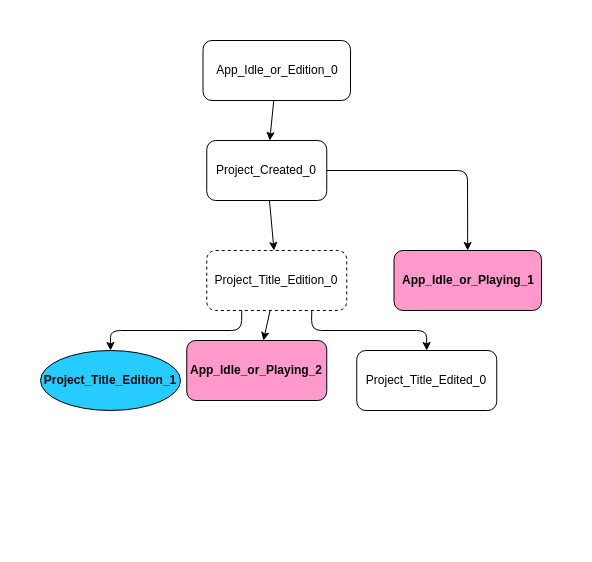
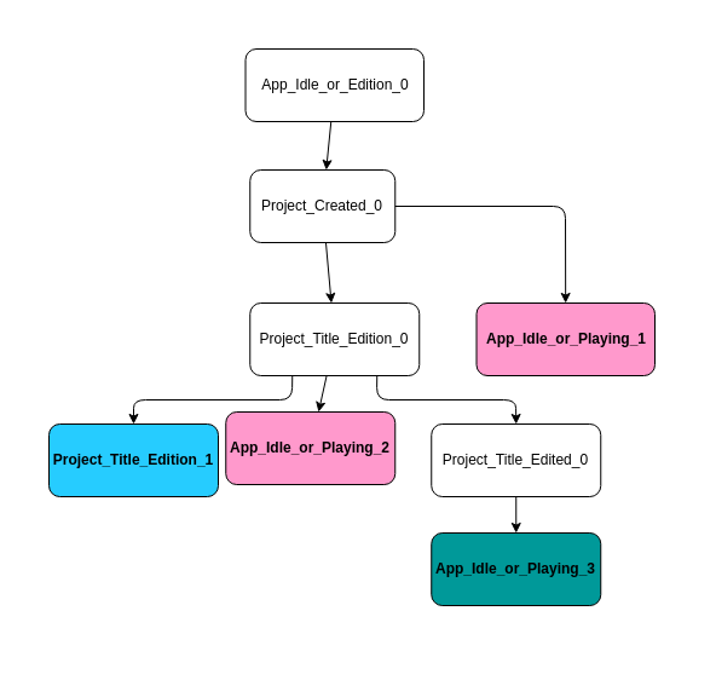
  <mxCell id="0" />
  <mxCell id="1" parent="0" />
  <mxCell id="2" value="" style="rounded=0;whiteSpace=wrap;html=1;fillColor=#FFFFFF;strokeColor=none;strokeWidth=0;" parent="1" vertex="1"><mxGeometry x="20" y="20" width="550" height="520" as="geometry" /></mxCell>
  <mxCell id="3" style="edgeStyle=none;html=1;strokeColor=#000000;" parent="1" source="4" target="7" edge="1"><mxGeometry relative="1" as="geometry" /></mxCell>
  <mxCell id="4" value="App_Idle_or_Edition_0" style="rounded=1;whiteSpace=wrap;html=1;fillColor=none;strokeColor=#000000;fontColor=#000000;" parent="1" vertex="1"><mxGeometry x="202.5" y="40" width="147.5" height="60" as="geometry" /></mxCell>
  <mxCell id="5" style="edgeStyle=none;html=1;strokeColor=#000000;" parent="1" source="7" target="12" edge="1"><mxGeometry relative="1" as="geometry" /></mxCell>
  <mxCell id="6" style="edgeStyle=none;html=1;strokeColor=#000000;" parent="1" source="7" target="8" edge="1"><mxGeometry relative="1" as="geometry"><Array as="points"><mxPoint x="467" y="170" /></Array></mxGeometry></mxCell>
  <mxCell id="7" value="Project_Created_0" style="rounded=1;whiteSpace=wrap;html=1;fillColor=none;strokeColor=#000000;fontColor=#000000;" parent="1" vertex="1"><mxGeometry x="206.25" y="140" width="120" height="60" as="geometry" /></mxCell>
  <mxCell id="8" value="App_Idle_or_Playing_1" style="rounded=1;whiteSpace=wrap;html=1;fillColor=#ff99cc;strokeColor=#000000;fontColor=#000000;fontStyle=1;" parent="1" vertex="1"><mxGeometry x="393.5" y="250" width="147.5" height="60" as="geometry" /></mxCell>
  <mxCell id="9" style="edgeStyle=none;html=1;strokeColor=#000000;" parent="1" source="12" target="13" edge="1"><mxGeometry relative="1" as="geometry" /></mxCell>
  <mxCell id="10" style="edgeStyle=none;html=1;entryX=0.5;entryY=0;entryDx=0;entryDy=0;exitX=0.75;exitY=1;exitDx=0;exitDy=0;strokeColor=#000000;" parent="1" source="12" target="15" edge="1"><mxGeometry relative="1" as="geometry"><Array as="points"><mxPoint x="311" y="330" /><mxPoint x="426" y="330" /></Array></mxGeometry></mxCell>
  <mxCell id="11" style="edgeStyle=none;html=1;exitX=0.25;exitY=1;exitDx=0;exitDy=0;strokeColor=#000000;" parent="1" source="12" target="16" edge="1"><mxGeometry relative="1" as="geometry"><Array as="points"><mxPoint x="241" y="330" /><mxPoint x="110" y="330" /></Array></mxGeometry></mxCell>
- <mxCell id="12" value="Project_Title_Edition_0" style="rounded=1;whiteSpace=wrap;html=1;fillColor=none;strokeColor=#000000;fontColor=#000000;dashed=1;" parent="1" vertex="1"><mxGeometry x="206.25" y="250" width="140" height="60" as="geometry" /></mxCell>
+ <mxCell id="12" value="Project_Title_Edition_0" style="rounded=1;whiteSpace=wrap;html=1;fillColor=none;strokeColor=#000000;fontColor=#000000;" parent="1" vertex="1"><mxGeometry x="206.25" y="250" width="140" height="60" as="geometry" /></mxCell>
  <mxCell id="13" value="App_Idle_or_Playing_2" style="rounded=1;whiteSpace=wrap;html=1;fillColor=#FF99CC;strokeColor=#000000;fontColor=#000000;fontStyle=1" parent="1" vertex="1"><mxGeometry x="186.25" y="340" width="140" height="60" as="geometry" /></mxCell>
+ <mxCell id="14" style="edgeStyle=none;html=1;strokeColor=#000000;" parent="1" source="15" target="17" edge="1"><mxGeometry relative="1" as="geometry" /></mxCell>
  <mxCell id="15" value="Project_Title_Edited_0" style="rounded=1;whiteSpace=wrap;html=1;fillColor=none;strokeColor=#000000;fontColor=#000000;" parent="1" vertex="1"><mxGeometry x="356.25" y="350" width="140" height="60" as="geometry" /></mxCell>
- <mxCell id="16" value="Project_Title_Edition_1" style="ellipse;whiteSpace=wrap;html=1;fillColor=#26CCFF;strokeColor=#000000;fontColor=#000000;fontStyle=1;" parent="1" vertex="1"><mxGeometry x="40" y="350" width="140" height="60" as="geometry" /></mxCell>
+ <mxCell id="16" value="Project_Title_Edition_1" style="rounded=1;whiteSpace=wrap;html=1;fillColor=#26CCFF;strokeColor=#000000;fontColor=#000000;fontStyle=1" parent="1" vertex="1"><mxGeometry x="40" y="350" width="140" height="60" as="geometry" /></mxCell>
+ <mxCell id="17" value="App_Idle_or_Playing_3" style="rounded=1;whiteSpace=wrap;html=1;fillColor=#009999;strokeColor=#000000;fontColor=#000000;fontStyle=1" parent="1" vertex="1"><mxGeometry x="356.25" y="440" width="140" height="60" as="geometry" /></mxCell>
